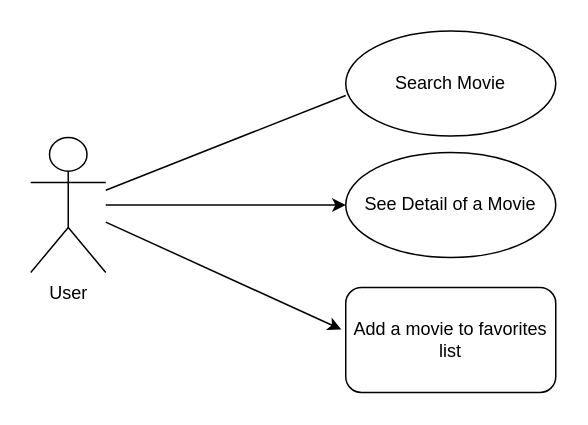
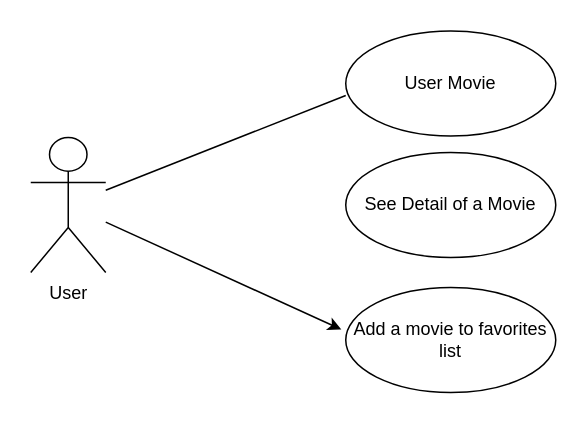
  <mxCell id="0" />
  <mxCell id="1" parent="0" />
  <mxCell id="2" value="User" style="shape=umlActor;verticalLabelPosition=bottom;labelBackgroundColor=#ffffff;verticalAlign=top;html=1;" vertex="1" parent="1"><mxGeometry x="20" y="91" width="50" height="90" as="geometry" /></mxCell>
- <mxCell id="3" value="Search Movie" style="ellipse;whiteSpace=wrap;html=1;" vertex="1" parent="1"><mxGeometry x="230" y="20" width="140" height="70" as="geometry" /></mxCell>
+ <mxCell id="3" value="User Movie" style="ellipse;whiteSpace=wrap;html=1;" vertex="1" parent="1"><mxGeometry x="230" y="20" width="140" height="70" as="geometry" /></mxCell>
  <mxCell id="4" value="See Detail of a Movie" style="ellipse;whiteSpace=wrap;html=1;" vertex="1" parent="1"><mxGeometry x="230" y="101" width="140" height="70" as="geometry" /></mxCell>
- <mxCell id="5" value="Add a movie to favorites list" style="whiteSpace=wrap;html=1;rounded=1;" vertex="1" parent="1"><mxGeometry x="230" y="191" width="140" height="70" as="geometry" /></mxCell>
+ <mxCell id="5" value="Add a movie to favorites list" style="ellipse;whiteSpace=wrap;html=1;" vertex="1" parent="1"><mxGeometry x="230" y="191" width="140" height="70" as="geometry" /></mxCell>
  <mxCell id="6" value="" style="endArrow=none;html=1;entryX=0;entryY=0.614;entryDx=0;entryDy=0;entryPerimeter=0;" edge="1" parent="1" source="2" target="3"><mxGeometry width="50" height="50" relative="1" as="geometry"><mxPoint x="100" y="111" as="sourcePoint" /><mxPoint x="160" y="81" as="targetPoint" /></mxGeometry></mxCell>
- <mxCell id="7" value="" style="endArrow=classic;html=1;entryX=0;entryY=0.5;entryDx=0;entryDy=0;" edge="1" parent="1" source="2" target="4"><mxGeometry width="50" height="50" relative="1" as="geometry"><mxPoint x="130" y="136" as="sourcePoint" /><mxPoint x="210" y="135.5" as="targetPoint" /></mxGeometry></mxCell>
  <mxCell id="8" value="" style="endArrow=classic;html=1;entryX=-0.021;entryY=0.4;entryDx=0;entryDy=0;entryPerimeter=0;" edge="1" parent="1" source="2" target="5"><mxGeometry width="50" height="50" relative="1" as="geometry"><mxPoint x="130" y="161" as="sourcePoint" /><mxPoint x="210" y="181" as="targetPoint" /></mxGeometry></mxCell>
